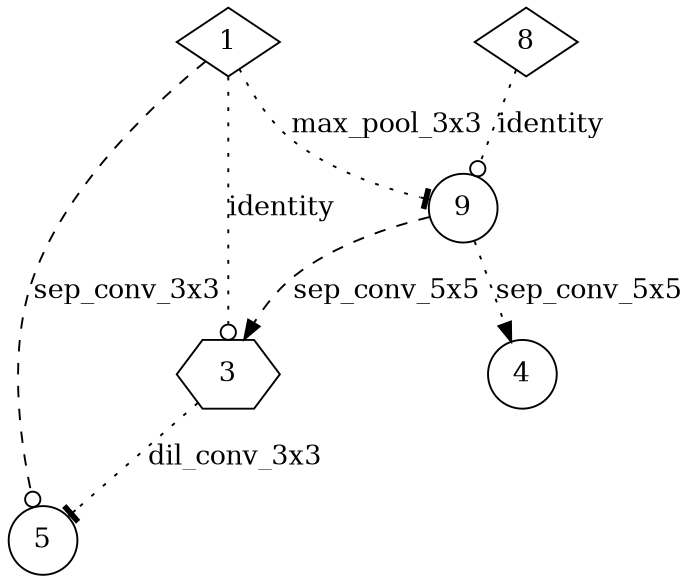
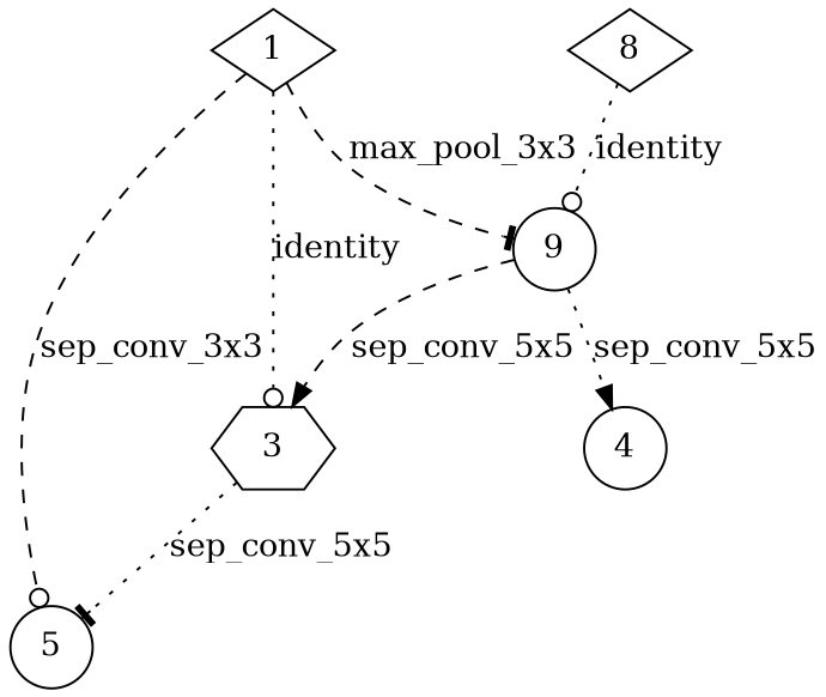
  digraph {
    node [shape=circle]
    edge [arrowhead=odot style=dotted]
    1 [shape=diamond]
    n2 [label=9]
    3 [shape=hexagon]
    5
    4
    n6 [label=8 shape=diamond]
-   1 -> n2 [arrowhead=tee label=max_pool_3x3]
+   1 -> n2 [arrowhead=tee label=max_pool_3x3 style=dashed]
    1 -> 3 [label=identity]
    1 -> 5 [label=sep_conv_3x3 style=dashed]
    n2 -> 3 [arrowhead=normal label=sep_conv_5x5 style=dashed]
    n2 -> 4 [arrowhead=normal label=sep_conv_5x5]
-   3 -> 5 [arrowhead=tee label=dil_conv_3x3]
+   3 -> 5 [arrowhead=tee label=sep_conv_5x5]
    n6 -> n2 [label=identity]
  }
